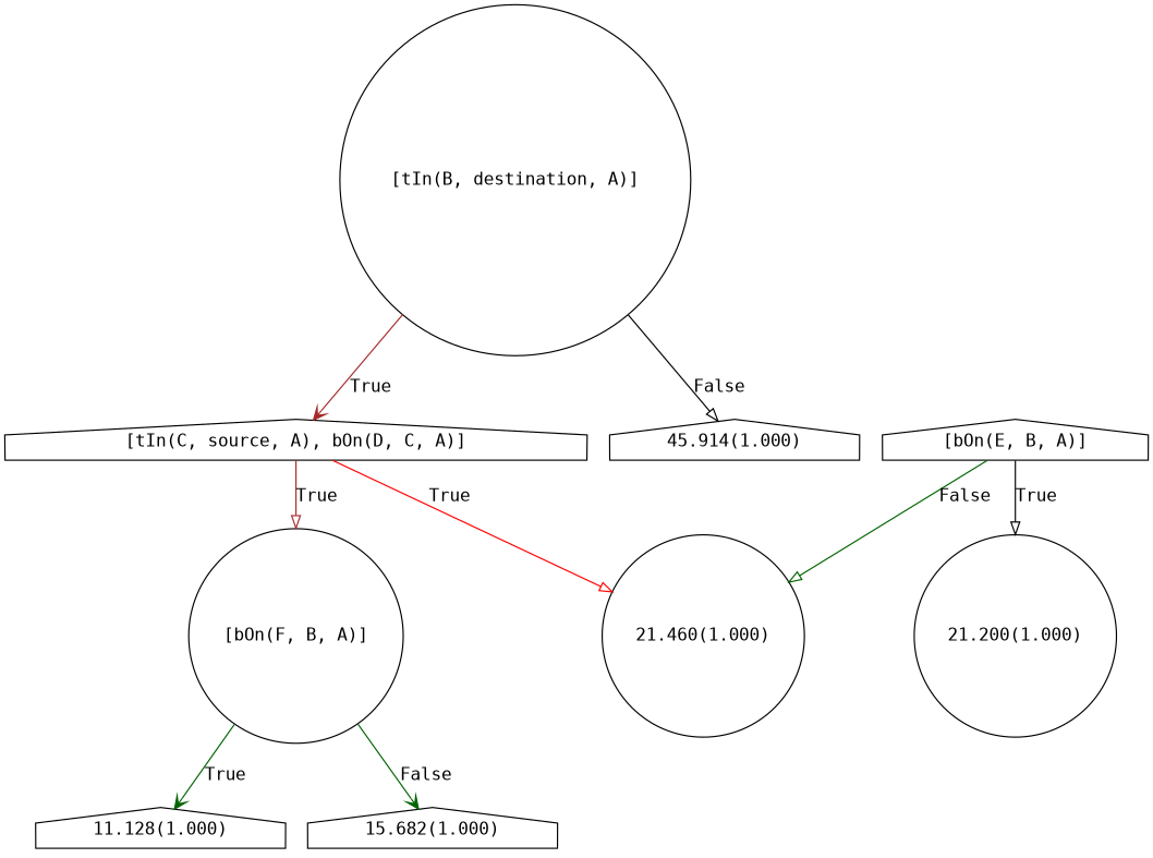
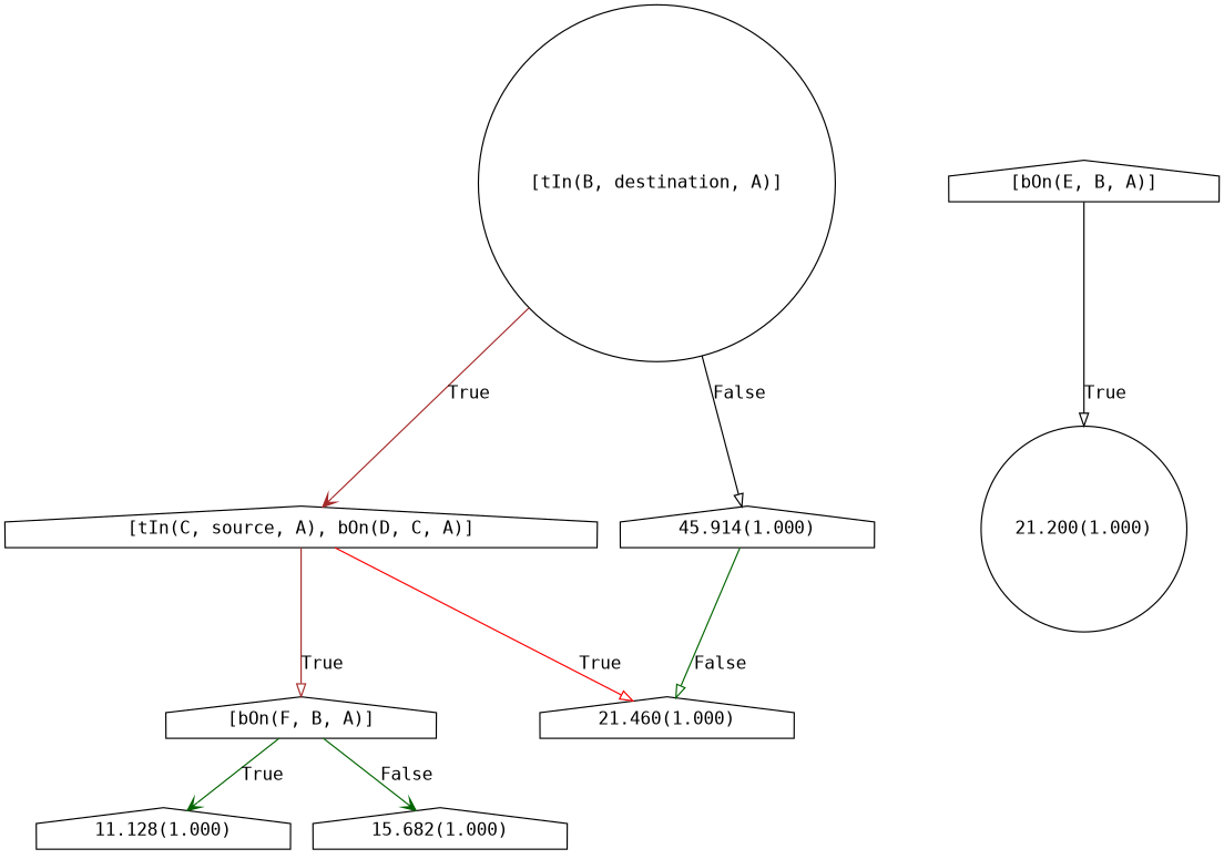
  digraph {
    fontname="DejaVu Sans Mono"
    node [fontname="DejaVu Sans Mono" shape=house]
    edge [arrowhead=onormal color=darkgreen fontname="DejaVu Sans Mono"]
    n1 [label="[tIn(B, destination, A)]" shape=circle]
    n2 [label="[tIn(C, source, A), bOn(D, C, A)]"]
    n3 [label="45.914(1.000)"]
-   n4 [label="[bOn(F, B, A)]" shape=circle]
-   n5 [label="21.460(1.000)" shape=circle]
+   n4 [label="[bOn(F, B, A)]"]
+   n5 [label="21.460(1.000)"]
    n6 [label="[bOn(E, B, A)]"]
    n7 [label="21.200(1.000)" shape=circle]
    n8 [label="11.128(1.000)"]
    n9 [label="15.682(1.000)"]
    n1 -> n2 [arrowhead=vee color=brown label=True]
    n1 -> n3 [color=black label=False]
    n2 -> n4 [color=brown label=True]
    n2 -> n5 [color=red label=True]
    n4 -> n8 [arrowhead=vee label=True]
    n4 -> n9 [arrowhead=vee label=False]
-   n6 -> n5 [label=False]
+   n3 -> n5 [label=False]
    n6 -> n7 [color=black label=True]
  }
